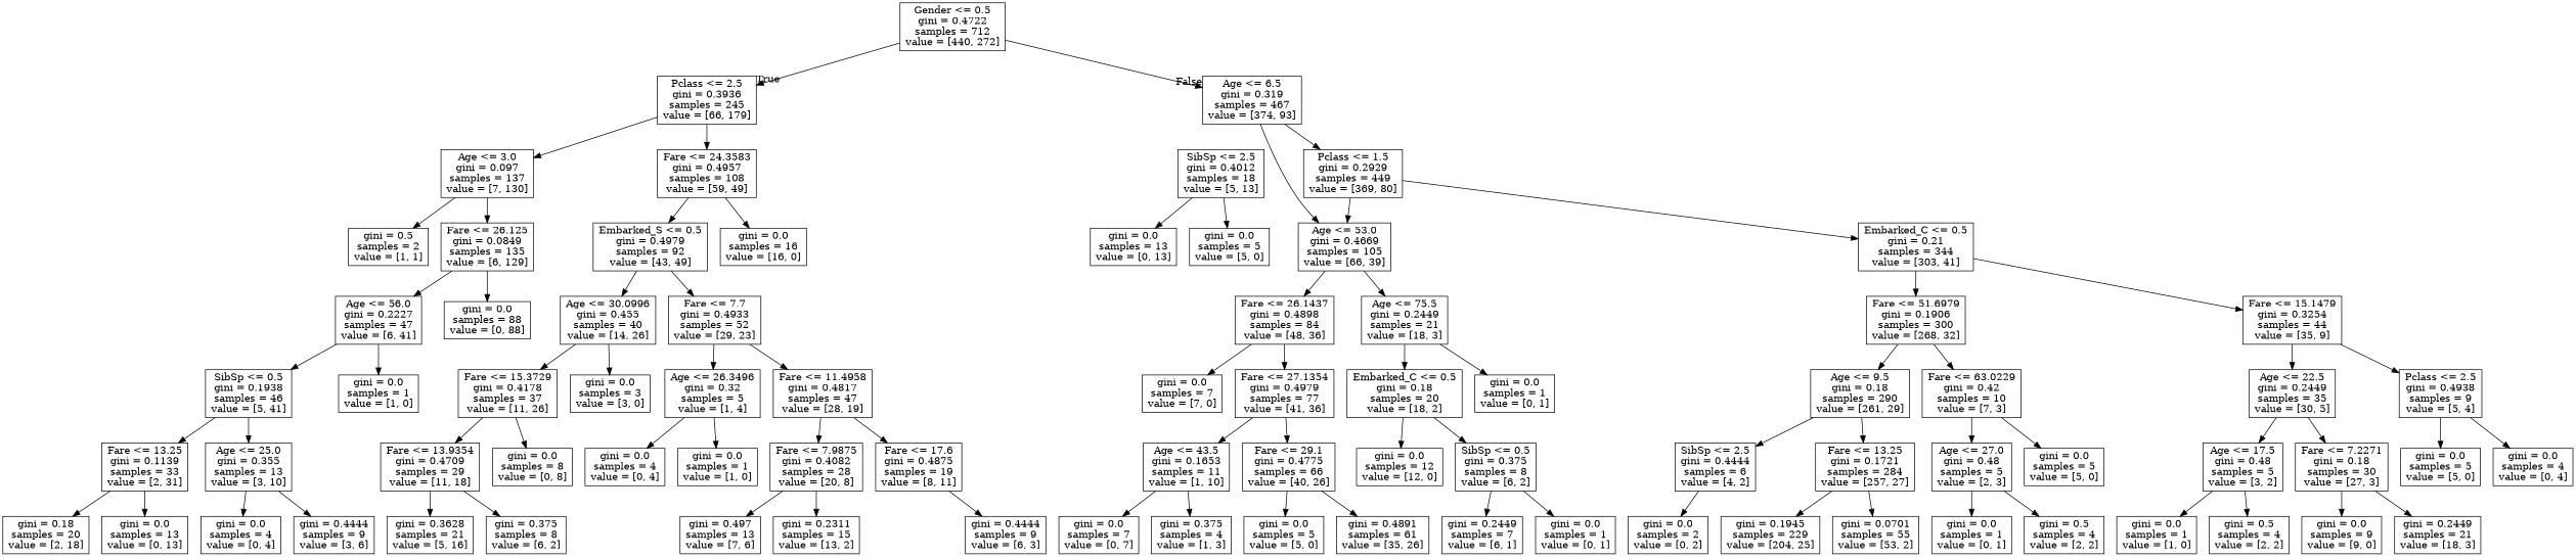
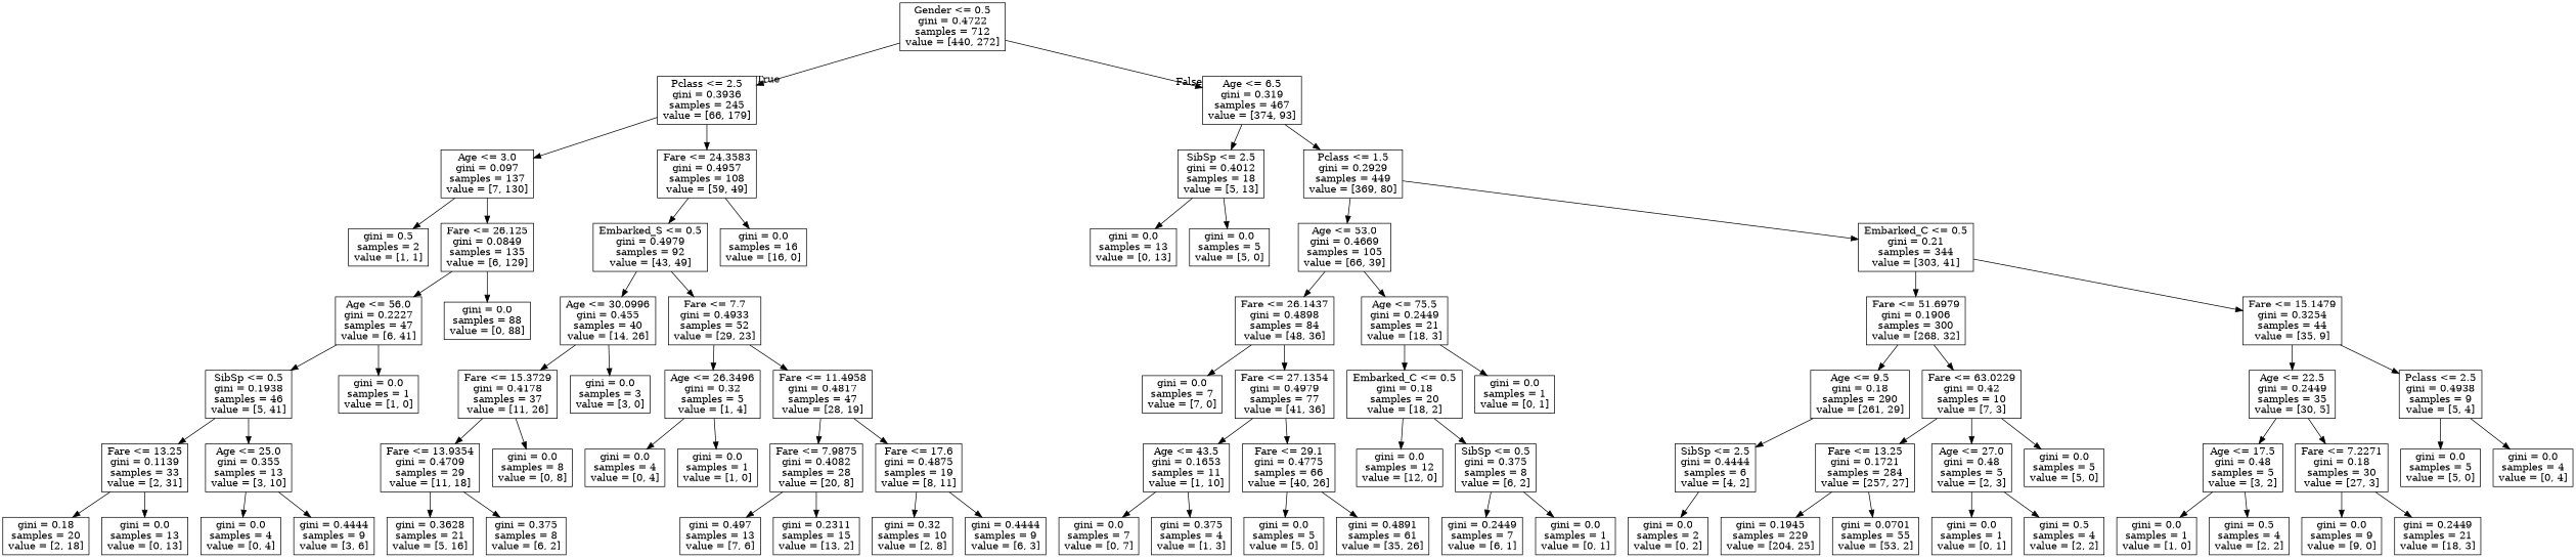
  digraph {
    node [shape=box]
    n1 [label="Gender <= 0.5\ngini = 0.4722\nsamples = 712\nvalue = [440, 272]"]
    n2 [label="Pclass <= 2.5\ngini = 0.3936\nsamples = 245\nvalue = [66, 179]"]
    n3 [label="Age <= 6.5\ngini = 0.319\nsamples = 467\nvalue = [374, 93]"]
    n4 [label="Age <= 3.0\ngini = 0.097\nsamples = 137\nvalue = [7, 130]"]
    n5 [label="Fare <= 24.3583\ngini = 0.4957\nsamples = 108\nvalue = [59, 49]"]
    n6 [label="SibSp <= 2.5\ngini = 0.4012\nsamples = 18\nvalue = [5, 13]"]
    n7 [label="Pclass <= 1.5\ngini = 0.2929\nsamples = 449\nvalue = [369, 80]"]
    n8 [label="gini = 0.5\nsamples = 2\nvalue = [1, 1]"]
    n9 [label="Fare <= 26.125\ngini = 0.0849\nsamples = 135\nvalue = [6, 129]"]
    n10 [label="Embarked_S <= 0.5\ngini = 0.4979\nsamples = 92\nvalue = [43, 49]"]
    n11 [label="gini = 0.0\nsamples = 16\nvalue = [16, 0]"]
    n12 [label="Age <= 56.0\ngini = 0.2227\nsamples = 47\nvalue = [6, 41]"]
    n13 [label="gini = 0.0\nsamples = 88\nvalue = [0, 88]"]
    n14 [label="SibSp <= 0.5\ngini = 0.1938\nsamples = 46\nvalue = [5, 41]"]
    n15 [label="gini = 0.0\nsamples = 1\nvalue = [1, 0]"]
    n16 [label="Fare <= 13.25\ngini = 0.1139\nsamples = 33\nvalue = [2, 31]"]
    n17 [label="Age <= 25.0\ngini = 0.355\nsamples = 13\nvalue = [3, 10]"]
    n18 [label="gini = 0.18\nsamples = 20\nvalue = [2, 18]"]
    n19 [label="gini = 0.0\nsamples = 13\nvalue = [0, 13]"]
    n20 [label="gini = 0.0\nsamples = 4\nvalue = [0, 4]"]
    n21 [label="gini = 0.4444\nsamples = 9\nvalue = [3, 6]"]
    n22 [label="Age <= 30.0996\ngini = 0.455\nsamples = 40\nvalue = [14, 26]"]
    n23 [label="Fare <= 7.7\ngini = 0.4933\nsamples = 52\nvalue = [29, 23]"]
    n24 [label="Fare <= 15.3729\ngini = 0.4178\nsamples = 37\nvalue = [11, 26]"]
    n25 [label="gini = 0.0\nsamples = 3\nvalue = [3, 0]"]
    n26 [label="Age <= 26.3496\ngini = 0.32\nsamples = 5\nvalue = [1, 4]"]
    n27 [label="Fare <= 11.4958\ngini = 0.4817\nsamples = 47\nvalue = [28, 19]"]
    n28 [label="Fare <= 13.9354\ngini = 0.4709\nsamples = 29\nvalue = [11, 18]"]
    n29 [label="gini = 0.0\nsamples = 8\nvalue = [0, 8]"]
    n30 [label="gini = 0.3628\nsamples = 21\nvalue = [5, 16]"]
    n31 [label="gini = 0.375\nsamples = 8\nvalue = [6, 2]"]
    n32 [label="gini = 0.0\nsamples = 4\nvalue = [0, 4]"]
    n33 [label="gini = 0.0\nsamples = 1\nvalue = [1, 0]"]
    n34 [label="Fare <= 7.9875\ngini = 0.4082\nsamples = 28\nvalue = [20, 8]"]
    n35 [label="Fare <= 17.6\ngini = 0.4875\nsamples = 19\nvalue = [8, 11]"]
    n36 [label="gini = 0.497\nsamples = 13\nvalue = [7, 6]"]
    n37 [label="gini = 0.2311\nsamples = 15\nvalue = [13, 2]"]
+   n38 [label="gini = 0.32\nsamples = 10\nvalue = [2, 8]"]
    n39 [label="gini = 0.4444\nsamples = 9\nvalue = [6, 3]"]
    n40 [label="gini = 0.0\nsamples = 13\nvalue = [0, 13]"]
    n41 [label="gini = 0.0\nsamples = 5\nvalue = [5, 0]"]
    n42 [label="Age <= 53.0\ngini = 0.4669\nsamples = 105\nvalue = [66, 39]"]
    n43 [label="Embarked_C <= 0.5\ngini = 0.21\nsamples = 344\nvalue = [303, 41]"]
    n44 [label="Fare <= 26.1437\ngini = 0.4898\nsamples = 84\nvalue = [48, 36]"]
    n45 [label="Age <= 75.5\ngini = 0.2449\nsamples = 21\nvalue = [18, 3]"]
    n46 [label="Fare <= 51.6979\ngini = 0.1906\nsamples = 300\nvalue = [268, 32]"]
    n47 [label="Fare <= 15.1479\ngini = 0.3254\nsamples = 44\nvalue = [35, 9]"]
    n48 [label="gini = 0.0\nsamples = 7\nvalue = [7, 0]"]
    n49 [label="Fare <= 27.1354\ngini = 0.4979\nsamples = 77\nvalue = [41, 36]"]
    n50 [label="Embarked_C <= 0.5\ngini = 0.18\nsamples = 20\nvalue = [18, 2]"]
    n51 [label="gini = 0.0\nsamples = 1\nvalue = [0, 1]"]
    n52 [label="Age <= 43.5\ngini = 0.1653\nsamples = 11\nvalue = [1, 10]"]
    n53 [label="Fare <= 29.1\ngini = 0.4775\nsamples = 66\nvalue = [40, 26]"]
    n54 [label="gini = 0.0\nsamples = 7\nvalue = [0, 7]"]
    n55 [label="gini = 0.375\nsamples = 4\nvalue = [1, 3]"]
    n56 [label="gini = 0.0\nsamples = 5\nvalue = [5, 0]"]
    n57 [label="gini = 0.4891\nsamples = 61\nvalue = [35, 26]"]
    n58 [label="gini = 0.0\nsamples = 12\nvalue = [12, 0]"]
    n59 [label="SibSp <= 0.5\ngini = 0.375\nsamples = 8\nvalue = [6, 2]"]
    n60 [label="gini = 0.2449\nsamples = 7\nvalue = [6, 1]"]
    n61 [label="gini = 0.0\nsamples = 1\nvalue = [0, 1]"]
    n62 [label="Age <= 9.5\ngini = 0.18\nsamples = 290\nvalue = [261, 29]"]
    n63 [label="Fare <= 63.0229\ngini = 0.42\nsamples = 10\nvalue = [7, 3]"]
    n64 [label="Age <= 22.5\ngini = 0.2449\nsamples = 35\nvalue = [30, 5]"]
    n65 [label="Pclass <= 2.5\ngini = 0.4938\nsamples = 9\nvalue = [5, 4]"]
    n66 [label="SibSp <= 2.5\ngini = 0.4444\nsamples = 6\nvalue = [4, 2]"]
    n67 [label="Fare <= 13.25\ngini = 0.1721\nsamples = 284\nvalue = [257, 27]"]
    n68 [label="Age <= 27.0\ngini = 0.48\nsamples = 5\nvalue = [2, 3]"]
    n69 [label="gini = 0.0\nsamples = 5\nvalue = [5, 0]"]
    n70 [label="gini = 0.0\nsamples = 2\nvalue = [0, 2]"]
    n71 [label="gini = 0.1945\nsamples = 229\nvalue = [204, 25]"]
    n72 [label="gini = 0.0701\nsamples = 55\nvalue = [53, 2]"]
    n73 [label="gini = 0.0\nsamples = 1\nvalue = [0, 1]"]
    n74 [label="gini = 0.5\nsamples = 4\nvalue = [2, 2]"]
    n75 [label="Age <= 17.5\ngini = 0.48\nsamples = 5\nvalue = [3, 2]"]
    n76 [label="Fare <= 7.2271\ngini = 0.18\nsamples = 30\nvalue = [27, 3]"]
    n77 [label="gini = 0.0\nsamples = 5\nvalue = [5, 0]"]
    n78 [label="gini = 0.0\nsamples = 4\nvalue = [0, 4]"]
    n79 [label="gini = 0.0\nsamples = 1\nvalue = [1, 0]"]
    n80 [label="gini = 0.5\nsamples = 4\nvalue = [2, 2]"]
    n81 [label="gini = 0.0\nsamples = 9\nvalue = [9, 0]"]
    n82 [label="gini = 0.2449\nsamples = 21\nvalue = [18, 3]"]
    n1 -> n2 [headlabel=True labelangle=45 labeldistance=2.5]
    n1 -> n3 [headlabel=False labelangle=-45 labeldistance=2.5]
    n2 -> n4
    n2 -> n5
-   n3 -> n42
+   n3 -> n6
    n3 -> n7
    n4 -> n8
    n4 -> n9
    n5 -> n10
    n5 -> n11
    n6 -> n40
    n6 -> n41
    n7 -> n42
    n7 -> n43
    n9 -> n12
    n9 -> n13
    n10 -> n22
    n10 -> n23
    n12 -> n14
    n12 -> n15
    n14 -> n16
    n14 -> n17
    n16 -> n18
    n16 -> n19
    n17 -> n20
    n17 -> n21
    n22 -> n24
    n22 -> n25
    n23 -> n26
    n23 -> n27
    n24 -> n28
    n24 -> n29
    n26 -> n32
    n26 -> n33
    n27 -> n34
    n27 -> n35
    n28 -> n30
    n28 -> n31
    n34 -> n36
    n34 -> n37
+   n35 -> n38
    n35 -> n39
    n42 -> n44
    n42 -> n45
    n43 -> n46
    n43 -> n47
    n44 -> n48
    n44 -> n49
    n45 -> n50
    n45 -> n51
    n46 -> n62
    n46 -> n63
    n47 -> n64
    n47 -> n65
    n49 -> n52
    n49 -> n53
    n50 -> n58
    n50 -> n59
    n52 -> n54
    n52 -> n55
    n53 -> n56
    n53 -> n57
    n59 -> n60
    n59 -> n61
    n62 -> n66
-   n62 -> n67
+   n63 -> n67
    n63 -> n68
    n63 -> n69
    n64 -> n75
    n64 -> n76
    n65 -> n77
    n65 -> n78
    n66 -> n70
    n67 -> n71
    n67 -> n72
    n68 -> n73
    n68 -> n74
    n75 -> n79
    n75 -> n80
    n76 -> n81
    n76 -> n82
  }
